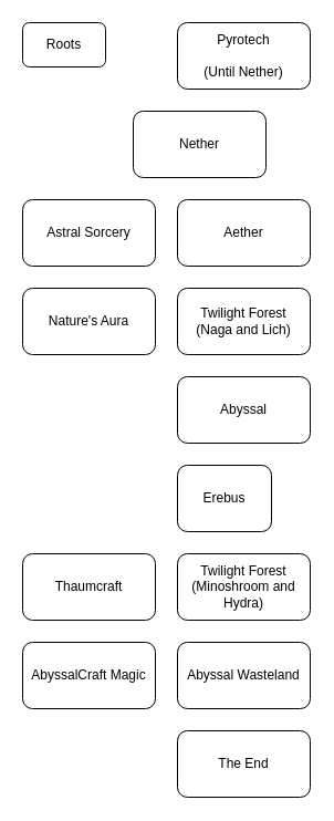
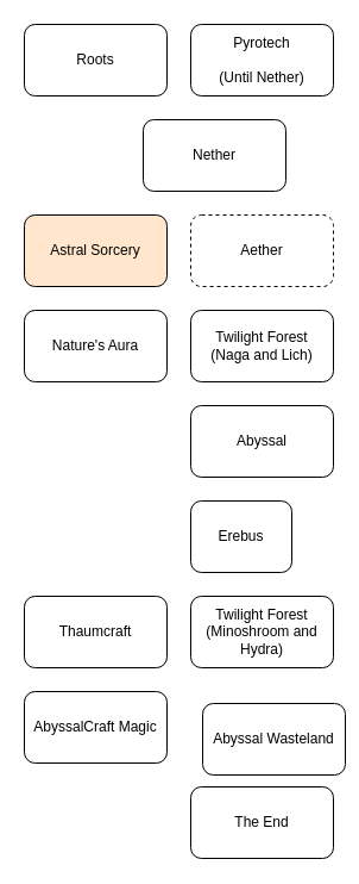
  <mxCell id="0" />
  <mxCell id="1" parent="0" />
  <mxCell id="2" value="Pyrotech&lt;br&gt;&lt;br&gt;(Until Nether)" style="rounded=1;whiteSpace=wrap;html=1;" vertex="1" parent="1"><mxGeometry x="160" y="20" width="120" height="60" as="geometry" /></mxCell>
- <mxCell id="3" value="Roots" style="rounded=1;whiteSpace=wrap;html=1;" vertex="1" parent="1"><mxGeometry x="20" y="20" width="75" height="40" as="geometry" /></mxCell>
+ <mxCell id="3" value="Roots" style="rounded=1;whiteSpace=wrap;html=1;" vertex="1" parent="1"><mxGeometry x="20" y="20" width="120" height="60" as="geometry" /></mxCell>
  <mxCell id="4" value="Nether" style="rounded=1;whiteSpace=wrap;html=1;" vertex="1" parent="1"><mxGeometry x="120" y="100" width="120" height="60" as="geometry" /></mxCell>
- <mxCell id="5" value="Aether" style="rounded=1;whiteSpace=wrap;html=1;" vertex="1" parent="1"><mxGeometry x="160" y="180" width="120" height="60" as="geometry" /></mxCell>
- <mxCell id="6" value="Astral Sorcery" style="rounded=1;whiteSpace=wrap;html=1;" vertex="1" parent="1"><mxGeometry x="20" y="180" width="120" height="60" as="geometry" /></mxCell>
+ <mxCell id="5" value="Aether" style="rounded=1;whiteSpace=wrap;html=1;dashed=1;" vertex="1" parent="1"><mxGeometry x="160" y="180" width="120" height="60" as="geometry" /></mxCell>
+ <mxCell id="6" value="Astral Sorcery" style="rounded=1;whiteSpace=wrap;html=1;fillColor=#ffe6cc;" vertex="1" parent="1"><mxGeometry x="20" y="180" width="120" height="60" as="geometry" /></mxCell>
  <mxCell id="7" value="Twilight Forest&lt;br&gt;(Naga and Lich)" style="rounded=1;whiteSpace=wrap;html=1;" vertex="1" parent="1"><mxGeometry x="160" y="260" width="120" height="60" as="geometry" /></mxCell>
  <mxCell id="8" value="Nature's Aura" style="rounded=1;whiteSpace=wrap;html=1;" vertex="1" parent="1"><mxGeometry x="20" y="260" width="120" height="60" as="geometry" /></mxCell>
  <mxCell id="9" value="Abyssal" style="rounded=1;whiteSpace=wrap;html=1;" vertex="1" parent="1"><mxGeometry x="160" y="340" width="120" height="60" as="geometry" /></mxCell>
  <mxCell id="10" value="Erebus" style="rounded=1;whiteSpace=wrap;html=1;" vertex="1" parent="1"><mxGeometry x="160" y="420" width="85" height="60" as="geometry" /></mxCell>
  <mxCell id="11" value="Twilight Forest (Minoshroom and Hydra)" style="rounded=1;whiteSpace=wrap;html=1;" vertex="1" parent="1"><mxGeometry x="160" y="500" width="120" height="60" as="geometry" /></mxCell>
- <mxCell id="12" value="Abyssal Wasteland" style="rounded=1;whiteSpace=wrap;html=1;" vertex="1" parent="1"><mxGeometry x="160" y="580" width="120" height="60" as="geometry" /></mxCell>
+ <mxCell id="12" value="Abyssal Wasteland" style="rounded=1;whiteSpace=wrap;html=1;" vertex="1" parent="1"><mxGeometry x="170" y="590" width="120" height="60" as="geometry" /></mxCell>
  <mxCell id="13" value="The End" style="rounded=1;whiteSpace=wrap;html=1;" vertex="1" parent="1"><mxGeometry x="160" y="660" width="120" height="60" as="geometry" /></mxCell>
  <mxCell id="14" value="AbyssalCraft Magic" style="rounded=1;whiteSpace=wrap;html=1;" vertex="1" parent="1"><mxGeometry x="20" y="580" width="120" height="60" as="geometry" /></mxCell>
  <mxCell id="15" value="Thaumcraft" style="rounded=1;whiteSpace=wrap;html=1;" vertex="1" parent="1"><mxGeometry x="20" y="500" width="120" height="60" as="geometry" /></mxCell>
